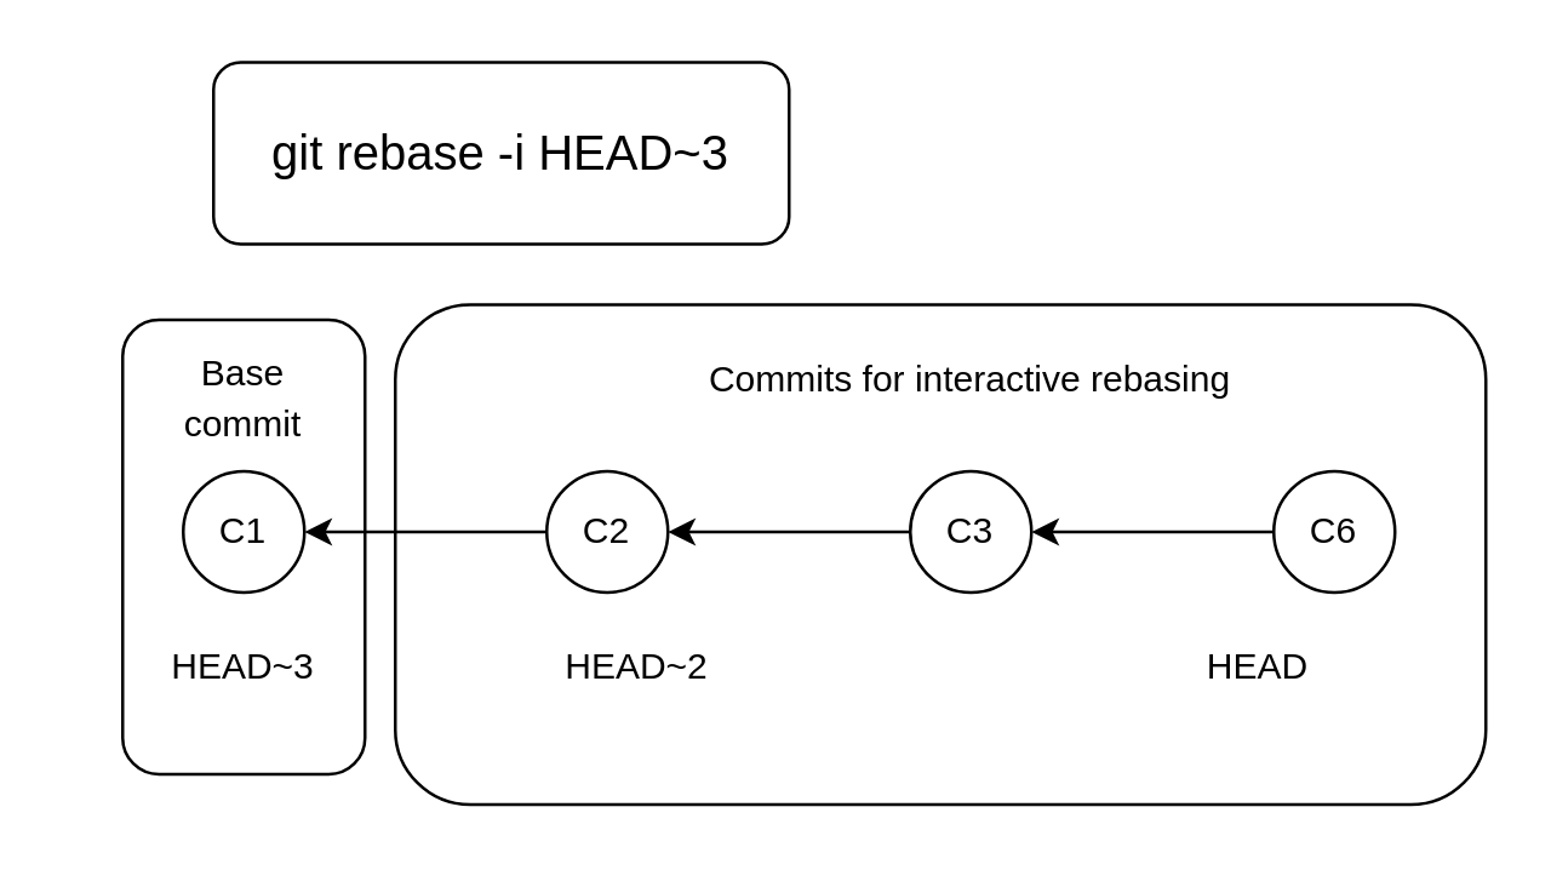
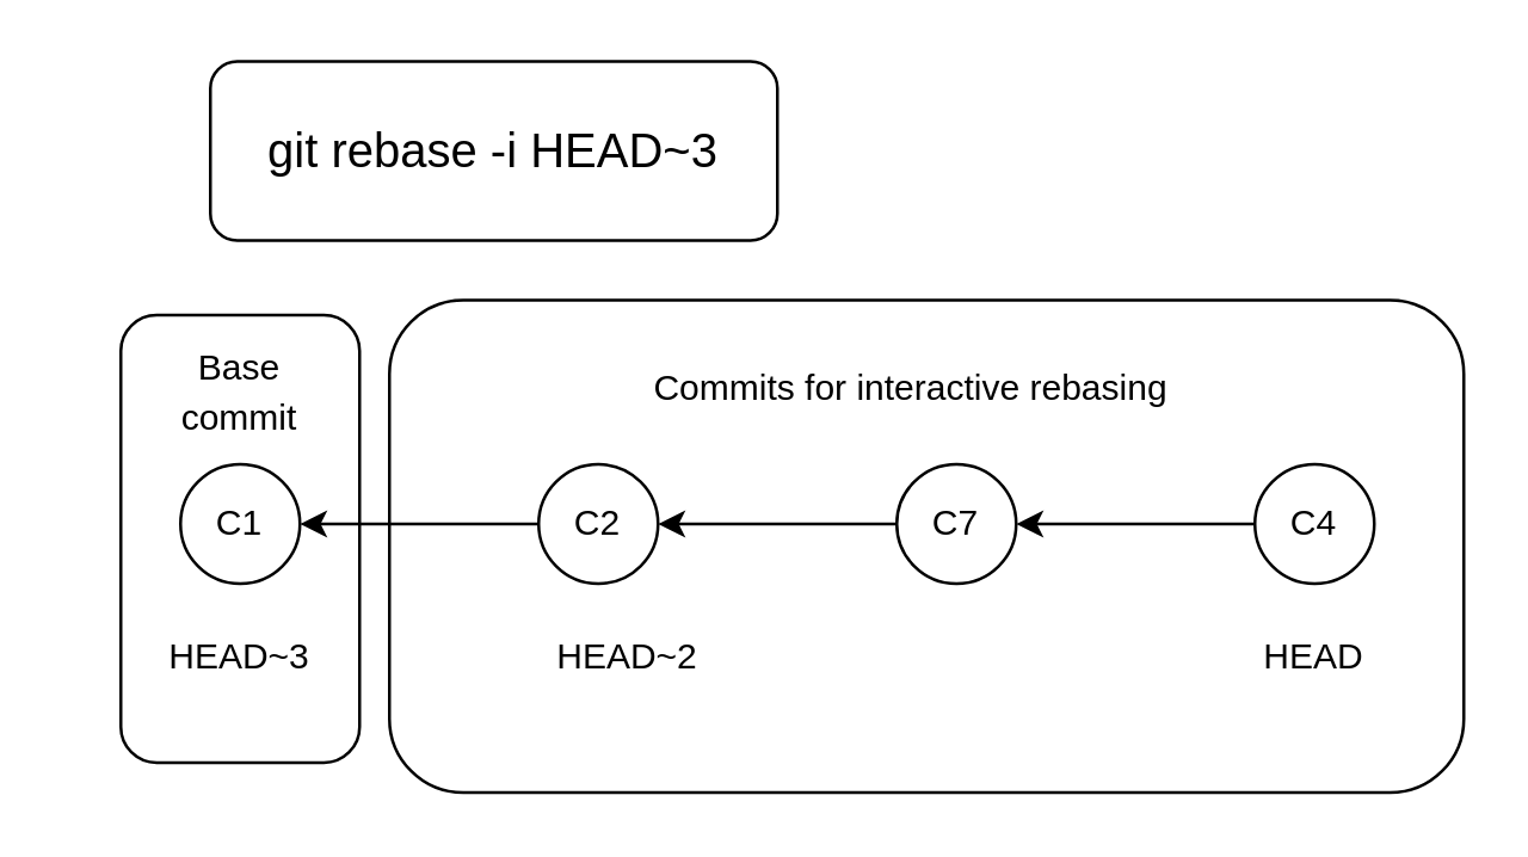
  <mxCell id="0" />
  <mxCell id="1" parent="0" />
  <mxCell id="2" value="" style="rounded=1;whiteSpace=wrap;html=1;fontSize=14;" vertex="1" parent="1"><mxGeometry x="40" y="105" width="80" height="150" as="geometry" /></mxCell>
  <mxCell id="3" value="" style="rounded=1;whiteSpace=wrap;html=1;fontSize=14;" vertex="1" parent="1"><mxGeometry x="70" y="20" width="190" height="60" as="geometry" /></mxCell>
  <mxCell id="4" value="" style="rounded=1;whiteSpace=wrap;html=1;" vertex="1" parent="1"><mxGeometry x="130" y="100" width="360" height="165" as="geometry" /></mxCell>
  <mxCell id="5" value="" style="edgeStyle=none;html=1;" edge="1" parent="1" source="6" target="8"><mxGeometry relative="1" as="geometry" /></mxCell>
  <mxCell id="6" value="" style="ellipse;whiteSpace=wrap;html=1;aspect=fixed;" vertex="1" parent="1"><mxGeometry x="420" y="155" width="40" height="40" as="geometry" /></mxCell>
  <mxCell id="7" value="" style="edgeStyle=none;html=1;" edge="1" parent="1" source="8" target="10"><mxGeometry relative="1" as="geometry" /></mxCell>
  <mxCell id="8" value="" style="ellipse;whiteSpace=wrap;html=1;aspect=fixed;" vertex="1" parent="1"><mxGeometry x="300" y="155" width="40" height="40" as="geometry" /></mxCell>
  <mxCell id="9" value="" style="edgeStyle=none;html=1;" edge="1" parent="1" source="10" target="11"><mxGeometry relative="1" as="geometry" /></mxCell>
  <mxCell id="10" value="" style="ellipse;whiteSpace=wrap;html=1;aspect=fixed;" vertex="1" parent="1"><mxGeometry x="180" y="155" width="40" height="40" as="geometry" /></mxCell>
  <mxCell id="11" value="" style="ellipse;whiteSpace=wrap;html=1;aspect=fixed;" vertex="1" parent="1"><mxGeometry x="60" y="155" width="40" height="40" as="geometry" /></mxCell>
  <mxCell id="12" value="C1" style="text;html=1;strokeColor=none;fillColor=none;align=center;verticalAlign=middle;whiteSpace=wrap;rounded=0;" vertex="1" parent="1"><mxGeometry x="50" y="160" width="60" height="30" as="geometry" /></mxCell>
  <mxCell id="13" value="C2" style="text;html=1;strokeColor=none;fillColor=none;align=center;verticalAlign=middle;whiteSpace=wrap;rounded=0;" vertex="1" parent="1"><mxGeometry x="170" y="160" width="60" height="30" as="geometry" /></mxCell>
- <mxCell id="14" value="C3" style="text;html=1;strokeColor=none;fillColor=none;align=center;verticalAlign=middle;whiteSpace=wrap;rounded=0;" vertex="1" parent="1"><mxGeometry x="290" y="160" width="60" height="30" as="geometry" /></mxCell>
- <mxCell id="15" value="C6" style="text;html=1;strokeColor=none;fillColor=none;align=center;verticalAlign=middle;whiteSpace=wrap;rounded=0;" vertex="1" parent="1"><mxGeometry x="410" y="160" width="60" height="30" as="geometry" /></mxCell>
- <mxCell id="16" value="HEAD" style="text;html=1;strokeColor=none;fillColor=none;align=center;verticalAlign=middle;whiteSpace=wrap;rounded=0;" vertex="1" parent="1"><mxGeometry x="385" y="205" width="60" height="30" as="geometry" /></mxCell>
+ <mxCell id="14" value="C7" style="text;html=1;strokeColor=none;fillColor=none;align=center;verticalAlign=middle;whiteSpace=wrap;rounded=0;" vertex="1" parent="1"><mxGeometry x="290" y="160" width="60" height="30" as="geometry" /></mxCell>
+ <mxCell id="15" value="C4" style="text;html=1;strokeColor=none;fillColor=none;align=center;verticalAlign=middle;whiteSpace=wrap;rounded=0;" vertex="1" parent="1"><mxGeometry x="410" y="160" width="60" height="30" as="geometry" /></mxCell>
+ <mxCell id="16" value="HEAD" style="text;html=1;strokeColor=none;fillColor=none;align=center;verticalAlign=middle;whiteSpace=wrap;rounded=0;" vertex="1" parent="1"><mxGeometry x="410" y="205" width="60" height="30" as="geometry" /></mxCell>
  <mxCell id="17" value="HEAD~2" style="text;html=1;strokeColor=none;fillColor=none;align=center;verticalAlign=middle;whiteSpace=wrap;rounded=0;" vertex="1" parent="1"><mxGeometry x="180" y="205" width="60" height="30" as="geometry" /></mxCell>
  <mxCell id="18" value="HEAD~3" style="text;html=1;strokeColor=none;fillColor=none;align=center;verticalAlign=middle;whiteSpace=wrap;rounded=0;" vertex="1" parent="1"><mxGeometry x="50" y="205" width="60" height="30" as="geometry" /></mxCell>
- <mxCell id="19" value="Commits for interactive rebasing" style="text;html=1;strokeColor=none;fillColor=none;align=center;verticalAlign=middle;whiteSpace=wrap;rounded=0;" vertex="1" parent="1"><mxGeometry x="205" y="110" width="230" height="30" as="geometry" /></mxCell>
+ <mxCell id="19" value="Commits for interactive rebasing" style="text;html=1;strokeColor=none;fillColor=none;align=center;verticalAlign=middle;whiteSpace=wrap;rounded=0;" vertex="1" parent="1"><mxGeometry x="190" y="115" width="230" height="30" as="geometry" /></mxCell>
  <mxCell id="20" value="&lt;font size=&quot;3&quot;&gt;git rebase -i HEAD~3&lt;/font&gt;" style="text;html=1;strokeColor=none;fillColor=none;align=center;verticalAlign=middle;whiteSpace=wrap;rounded=0;" vertex="1" parent="1"><mxGeometry x="20" y="35" width="290" height="30" as="geometry" /></mxCell>
  <mxCell id="21" value="&lt;span style=&quot;font-size: 12px;&quot;&gt;Base commit&lt;/span&gt;" style="text;html=1;strokeColor=none;fillColor=none;align=center;verticalAlign=middle;whiteSpace=wrap;rounded=0;fontSize=14;" vertex="1" parent="1"><mxGeometry x="50" y="115" width="60" height="30" as="geometry" /></mxCell>
